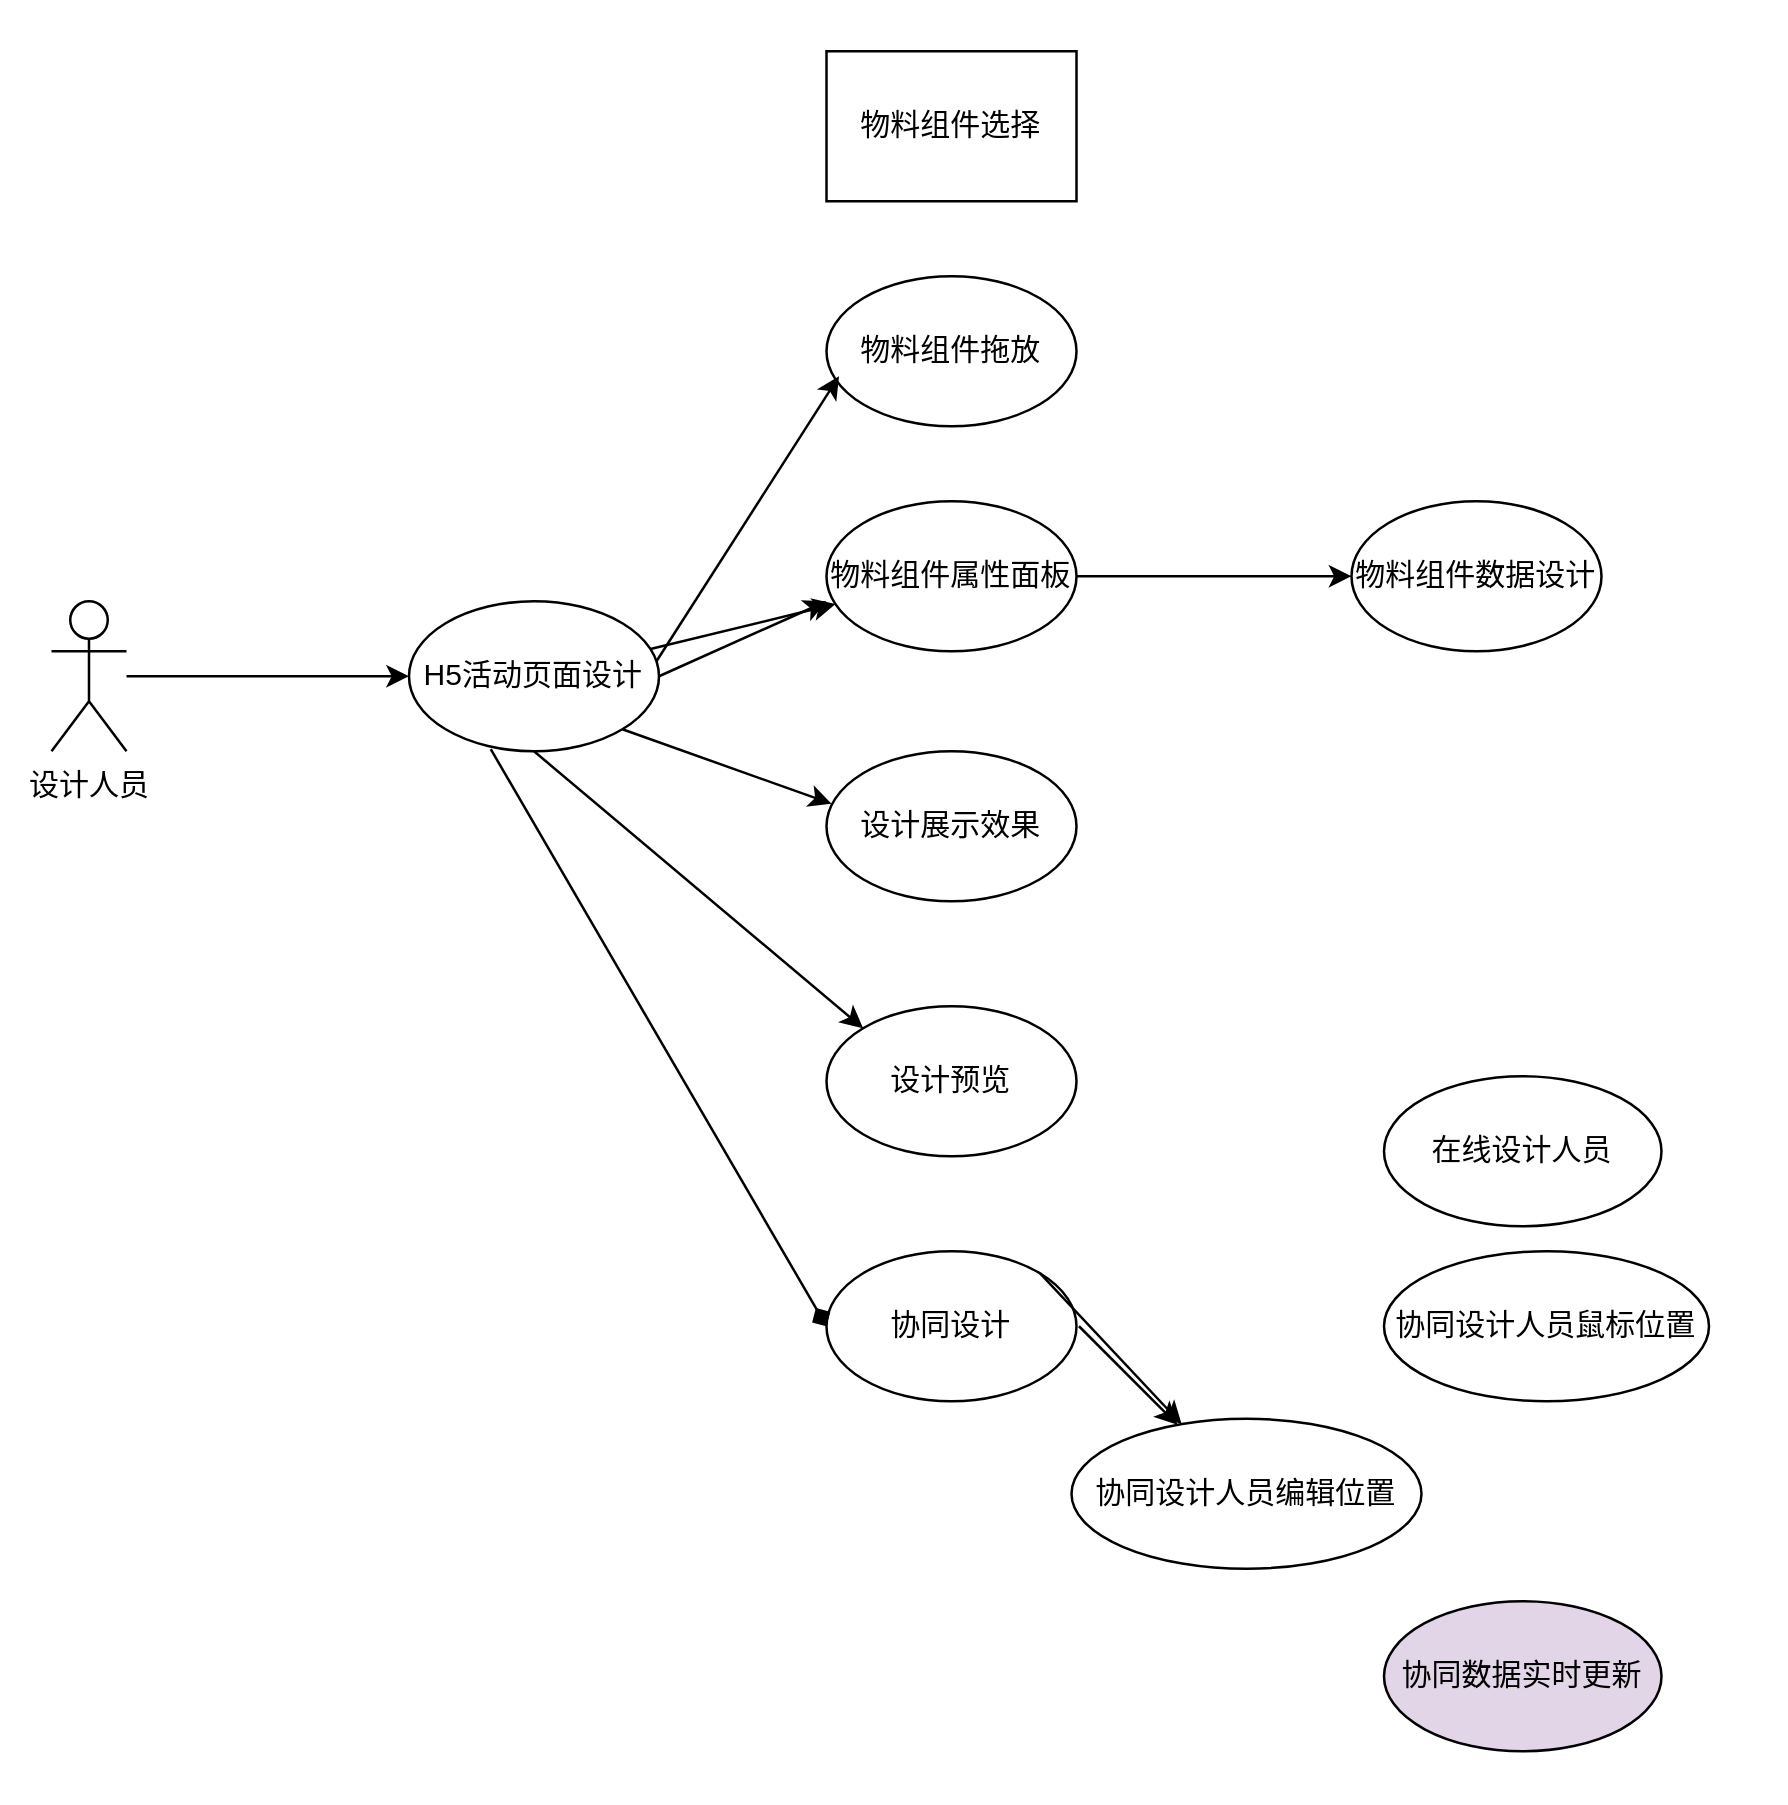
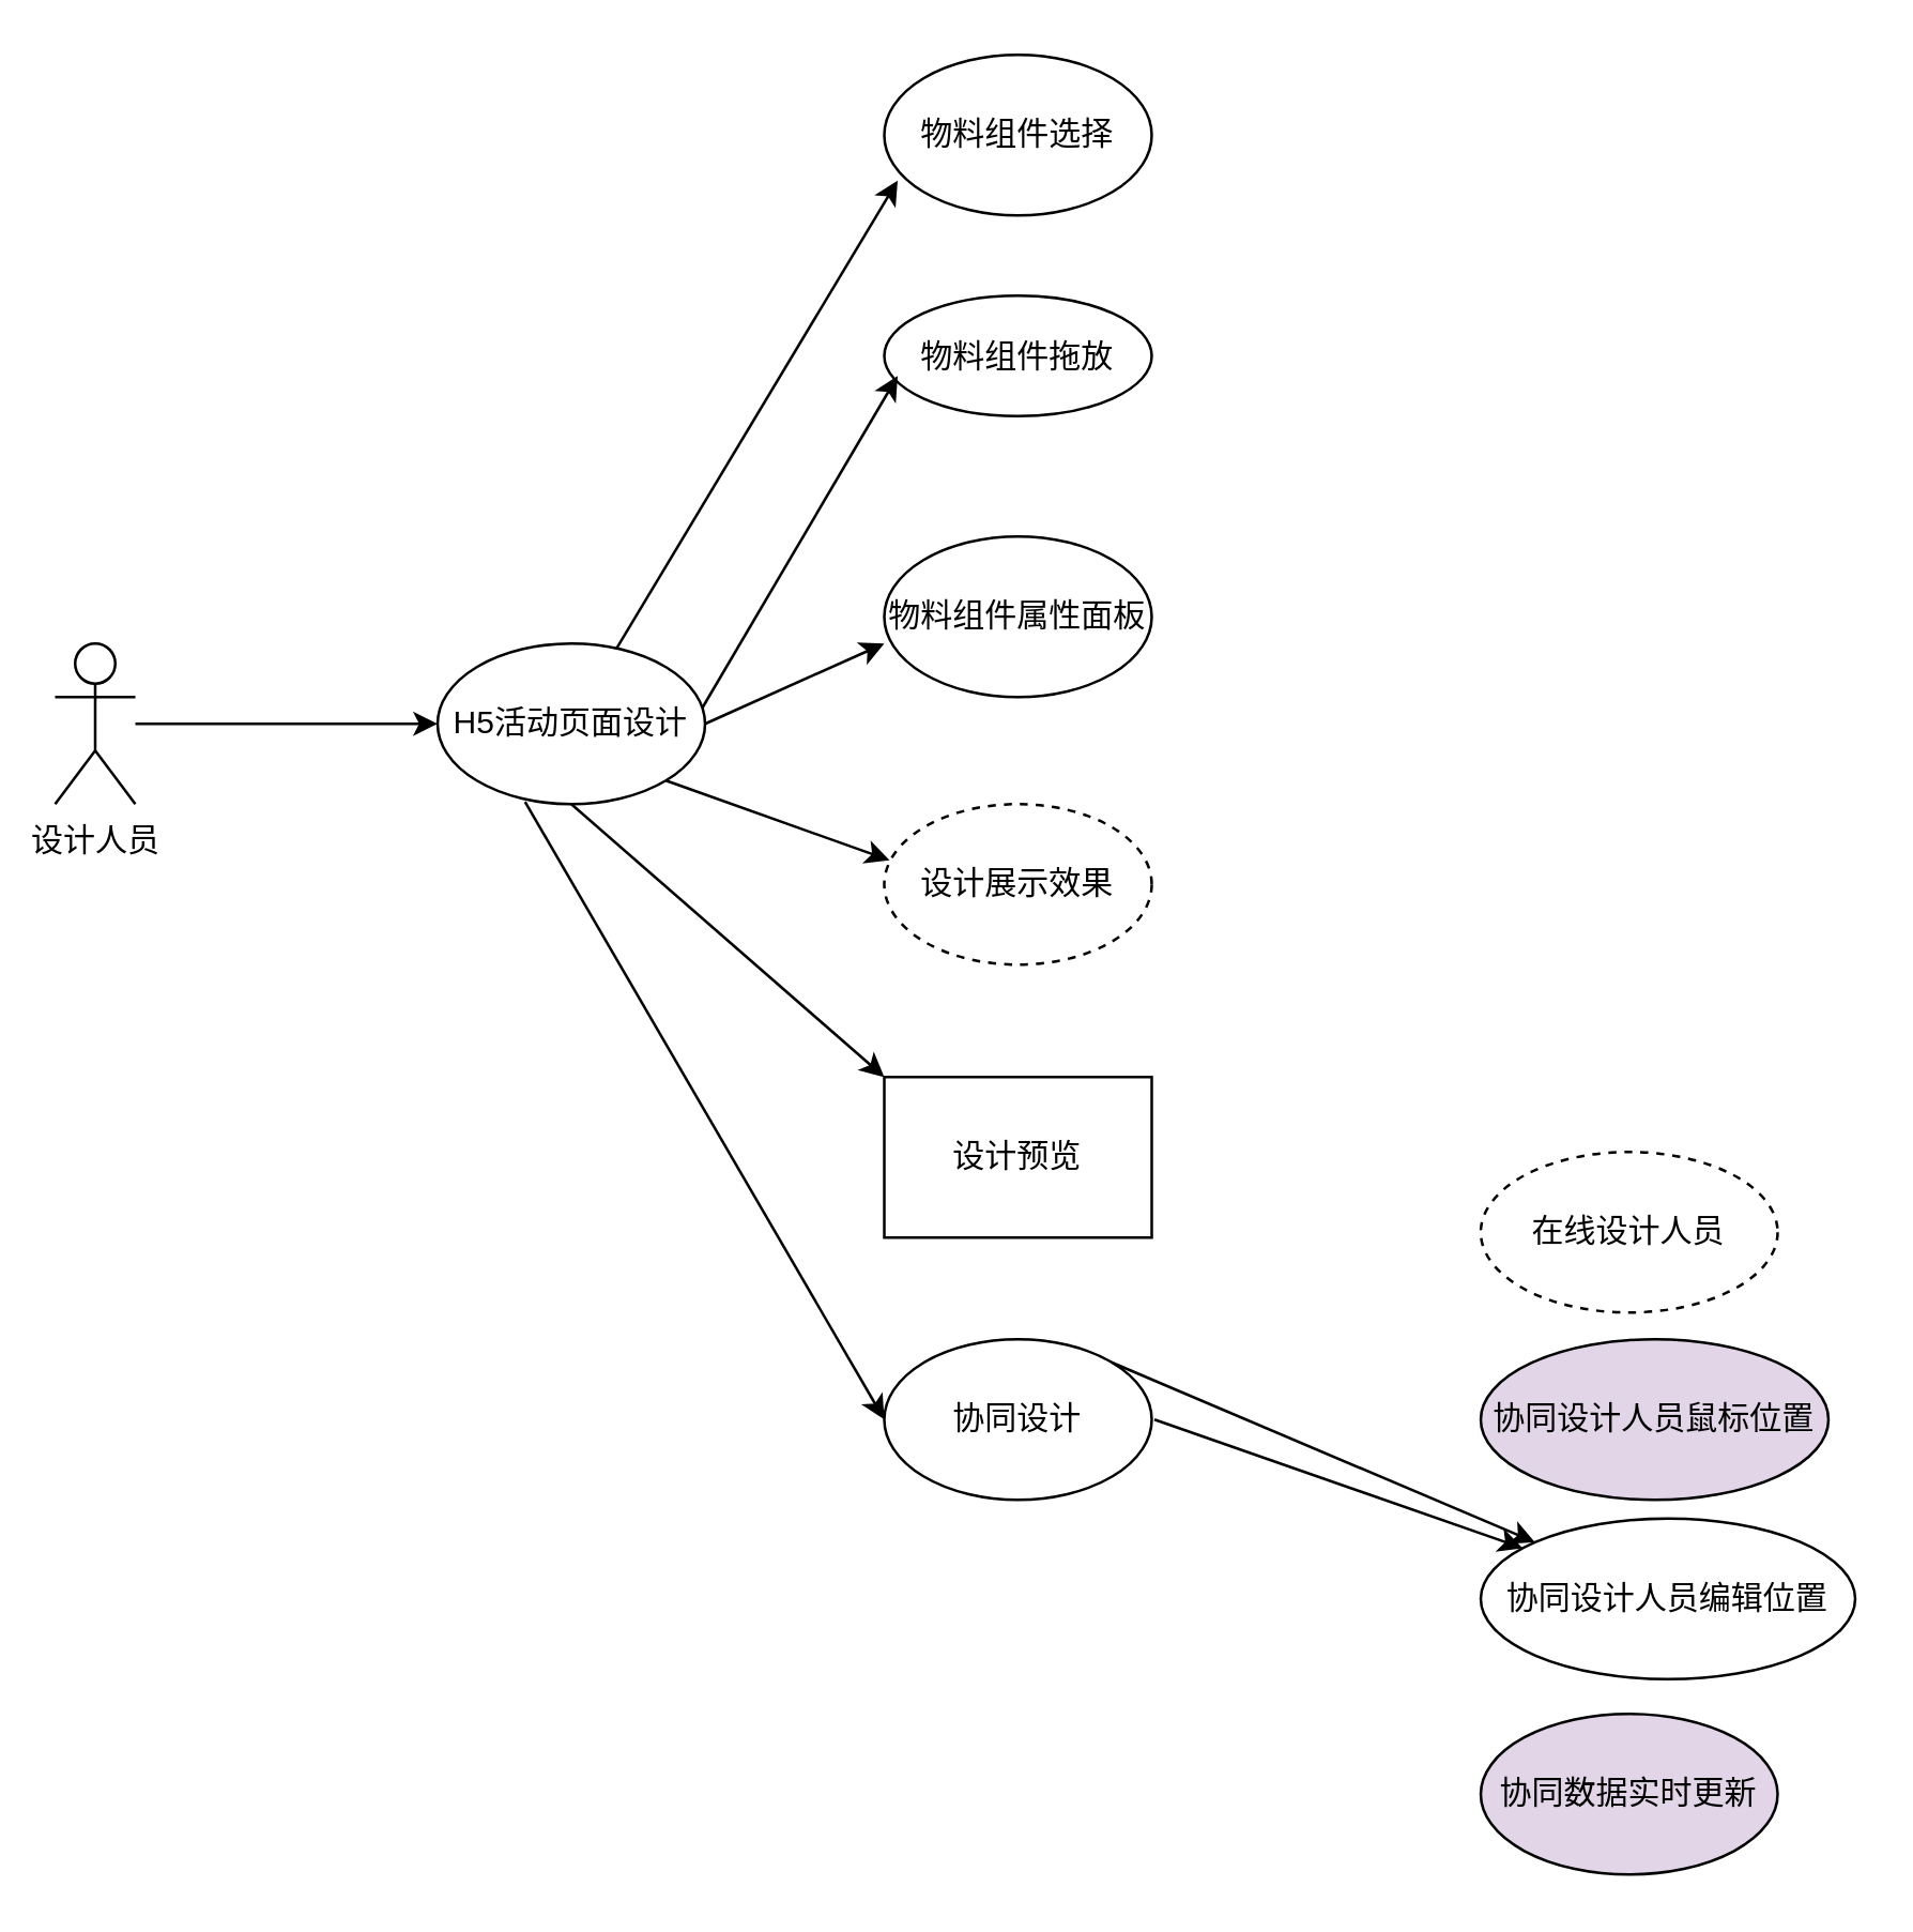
  <mxCell id="0" />
  <mxCell id="1" parent="0" />
  <mxCell id="2" value="设计人员" style="shape=umlActor;verticalLabelPosition=bottom;verticalAlign=top;html=1;outlineConnect=0;" vertex="1" parent="1"><mxGeometry x="20" y="240" width="30" height="60" as="geometry" /></mxCell>
  <mxCell id="3" value="H5活动页面设计" style="ellipse;whiteSpace=wrap;html=1;" vertex="1" parent="1"><mxGeometry x="163" y="240" width="100" height="60" as="geometry" /></mxCell>
  <mxCell id="4" value="" style="endArrow=classic;html=1;rounded=0;" edge="1" parent="1" target="3"><mxGeometry width="50" height="50" relative="1" as="geometry"><mxPoint x="50" y="270" as="sourcePoint" /><mxPoint x="251" y="140" as="targetPoint" /></mxGeometry></mxCell>
- <mxCell id="5" value="物料组件选择" style="whiteSpace=wrap;html=1;rounded=0;" vertex="1" parent="1"><mxGeometry x="330" y="20" width="100" height="60" as="geometry" /></mxCell>
- <mxCell id="6" value="物料组件拖放" style="ellipse;whiteSpace=wrap;html=1;" vertex="1" parent="1"><mxGeometry x="330" y="110" width="100" height="60" as="geometry" /></mxCell>
- <mxCell id="7" value="设计展示效果" style="ellipse;whiteSpace=wrap;html=1;" vertex="1" parent="1"><mxGeometry x="330" y="300" width="100" height="60" as="geometry" /></mxCell>
+ <mxCell id="5" value="物料组件选择" style="ellipse;whiteSpace=wrap;html=1;" vertex="1" parent="1"><mxGeometry x="330" y="20" width="100" height="60" as="geometry" /></mxCell>
+ <mxCell id="6" value="物料组件拖放" style="ellipse;whiteSpace=wrap;html=1;" vertex="1" parent="1"><mxGeometry x="330" y="110" width="100" height="45" as="geometry" /></mxCell>
+ <mxCell id="7" value="设计展示效果" style="ellipse;whiteSpace=wrap;html=1;dashed=1;" vertex="1" parent="1"><mxGeometry x="330" y="300" width="100" height="60" as="geometry" /></mxCell>
  <mxCell id="8" value="物料组件属性面板" style="ellipse;whiteSpace=wrap;html=1;" vertex="1" parent="1"><mxGeometry x="330" y="200" width="100" height="60" as="geometry" /></mxCell>
- <mxCell id="9" value="设计预览" style="ellipse;whiteSpace=wrap;html=1;" vertex="1" parent="1"><mxGeometry x="330" y="402" width="100" height="60" as="geometry" /></mxCell>
- <mxCell id="10" value="物料组件数据设计" style="ellipse;whiteSpace=wrap;html=1;" vertex="1" parent="1"><mxGeometry x="540" y="200" width="100" height="60" as="geometry" /></mxCell>
- <mxCell id="11" value="" style="endArrow=classic;html=1;rounded=0;" edge="1" parent="1" source="3" target="8"><mxGeometry width="50" height="50" relative="1" as="geometry"><mxPoint x="280" y="290" as="sourcePoint" /><mxPoint x="330" y="240" as="targetPoint" /></mxGeometry></mxCell>
+ <mxCell id="9" value="设计预览" style="whiteSpace=wrap;html=1;rounded=0;" vertex="1" parent="1"><mxGeometry x="330" y="402" width="100" height="60" as="geometry" /></mxCell>
+ <mxCell id="11" value="" style="endArrow=classic;html=1;rounded=0;entryX=0.05;entryY=0.783;entryDx=0;entryDy=0;entryPerimeter=0;" edge="1" parent="1" source="3" target="5"><mxGeometry width="50" height="50" relative="1" as="geometry"><mxPoint x="280" y="290" as="sourcePoint" /><mxPoint x="330" y="240" as="targetPoint" /></mxGeometry></mxCell>
  <mxCell id="12" value="" style="endArrow=classic;html=1;rounded=0;exitX=1;exitY=1;exitDx=0;exitDy=0;entryX=0.02;entryY=0.35;entryDx=0;entryDy=0;entryPerimeter=0;" edge="1" parent="1" source="3" target="7"><mxGeometry width="50" height="50" relative="1" as="geometry"><mxPoint x="280" y="290" as="sourcePoint" /><mxPoint x="330" y="240" as="targetPoint" /></mxGeometry></mxCell>
  <mxCell id="13" value="" style="endArrow=classic;html=1;rounded=0;exitX=1;exitY=0.5;exitDx=0;exitDy=0;" edge="1" parent="1" source="3"><mxGeometry width="50" height="50" relative="1" as="geometry"><mxPoint x="280" y="290" as="sourcePoint" /><mxPoint x="330" y="240" as="targetPoint" /></mxGeometry></mxCell>
  <mxCell id="14" value="" style="endArrow=classic;html=1;rounded=0;exitX=0.99;exitY=0.4;exitDx=0;exitDy=0;exitPerimeter=0;entryX=0.05;entryY=0.667;entryDx=0;entryDy=0;entryPerimeter=0;" edge="1" parent="1" source="3" target="6"><mxGeometry width="50" height="50" relative="1" as="geometry"><mxPoint x="280" y="290" as="sourcePoint" /><mxPoint x="330" y="240" as="targetPoint" /></mxGeometry></mxCell>
  <mxCell id="15" value="" style="endArrow=classic;html=1;rounded=0;exitX=0.5;exitY=1;exitDx=0;exitDy=0;entryX=0;entryY=0;entryDx=0;entryDy=0;" edge="1" parent="1" source="3" target="9"><mxGeometry width="50" height="50" relative="1" as="geometry"><mxPoint x="280" y="290" as="sourcePoint" /><mxPoint x="320" y="410" as="targetPoint" /></mxGeometry></mxCell>
- <mxCell id="16" value="" style="endArrow=classic;html=1;rounded=0;" edge="1" parent="1" source="8" target="10"><mxGeometry width="50" height="50" relative="1" as="geometry"><mxPoint x="280" y="290" as="sourcePoint" /><mxPoint x="330" y="240" as="targetPoint" /></mxGeometry></mxCell>
  <mxCell id="17" value="协同设计" style="ellipse;whiteSpace=wrap;html=1;" vertex="1" parent="1"><mxGeometry x="330" y="500" width="100" height="60" as="geometry" /></mxCell>
- <mxCell id="18" value="" style="endArrow=diamond;html=1;rounded=0;exitX=0.327;exitY=0.986;exitDx=0;exitDy=0;entryX=0;entryY=0.5;entryDx=0;entryDy=0;exitPerimeter=0;" edge="1" parent="1" source="3" target="17"><mxGeometry width="50" height="50" relative="1" as="geometry"><mxPoint x="230" y="260" as="sourcePoint" /><mxPoint x="355" y="421" as="targetPoint" /></mxGeometry></mxCell>
- <mxCell id="19" value="在线设计人员" style="ellipse;whiteSpace=wrap;html=1;" vertex="1" parent="1"><mxGeometry x="553" y="430" width="111" height="60" as="geometry" /></mxCell>
- <mxCell id="20" value="协同设计人员鼠标位置" style="ellipse;whiteSpace=wrap;html=1;" vertex="1" parent="1"><mxGeometry x="553" y="500" width="130" height="60" as="geometry" /></mxCell>
- <mxCell id="21" value="协同设计人员编辑位置" style="ellipse;whiteSpace=wrap;html=1;" vertex="1" parent="1"><mxGeometry x="428" y="567" width="140" height="60" as="geometry" /></mxCell>
+ <mxCell id="18" value="" style="endArrow=classic;html=1;rounded=0;exitX=0.327;exitY=0.986;exitDx=0;exitDy=0;entryX=0;entryY=0.5;entryDx=0;entryDy=0;exitPerimeter=0;" edge="1" parent="1" source="3" target="17"><mxGeometry width="50" height="50" relative="1" as="geometry"><mxPoint x="230" y="260" as="sourcePoint" /><mxPoint x="355" y="421" as="targetPoint" /></mxGeometry></mxCell>
+ <mxCell id="19" value="在线设计人员" style="ellipse;whiteSpace=wrap;html=1;dashed=1;" vertex="1" parent="1"><mxGeometry x="553" y="430" width="111" height="60" as="geometry" /></mxCell>
+ <mxCell id="20" value="协同设计人员鼠标位置" style="ellipse;whiteSpace=wrap;html=1;fillColor=#e1d5e7;" vertex="1" parent="1"><mxGeometry x="553" y="500" width="130" height="60" as="geometry" /></mxCell>
+ <mxCell id="21" value="协同设计人员编辑位置" style="ellipse;whiteSpace=wrap;html=1;" vertex="1" parent="1"><mxGeometry x="553" y="567" width="140" height="60" as="geometry" /></mxCell>
  <mxCell id="22" value="协同数据实时更新" style="ellipse;whiteSpace=wrap;html=1;fillColor=#e1d5e7;" vertex="1" parent="1"><mxGeometry x="553" y="640" width="111" height="60" as="geometry" /></mxCell>
  <mxCell id="23" value="" style="endArrow=classic;html=1;rounded=0;exitX=1;exitY=0;exitDx=0;exitDy=0;" edge="1" parent="1" source="17" target="21"><mxGeometry width="50" height="50" relative="1" as="geometry"><mxPoint x="861" y="720" as="sourcePoint" /><mxPoint x="911" y="670" as="targetPoint" /></mxGeometry></mxCell>
  <mxCell id="24" value="" style="endArrow=classic;html=1;rounded=0;" edge="1" parent="1" target="21"><mxGeometry width="50" height="50" relative="1" as="geometry"><mxPoint x="431" y="530" as="sourcePoint" /><mxPoint x="550" y="460" as="targetPoint" /></mxGeometry></mxCell>
